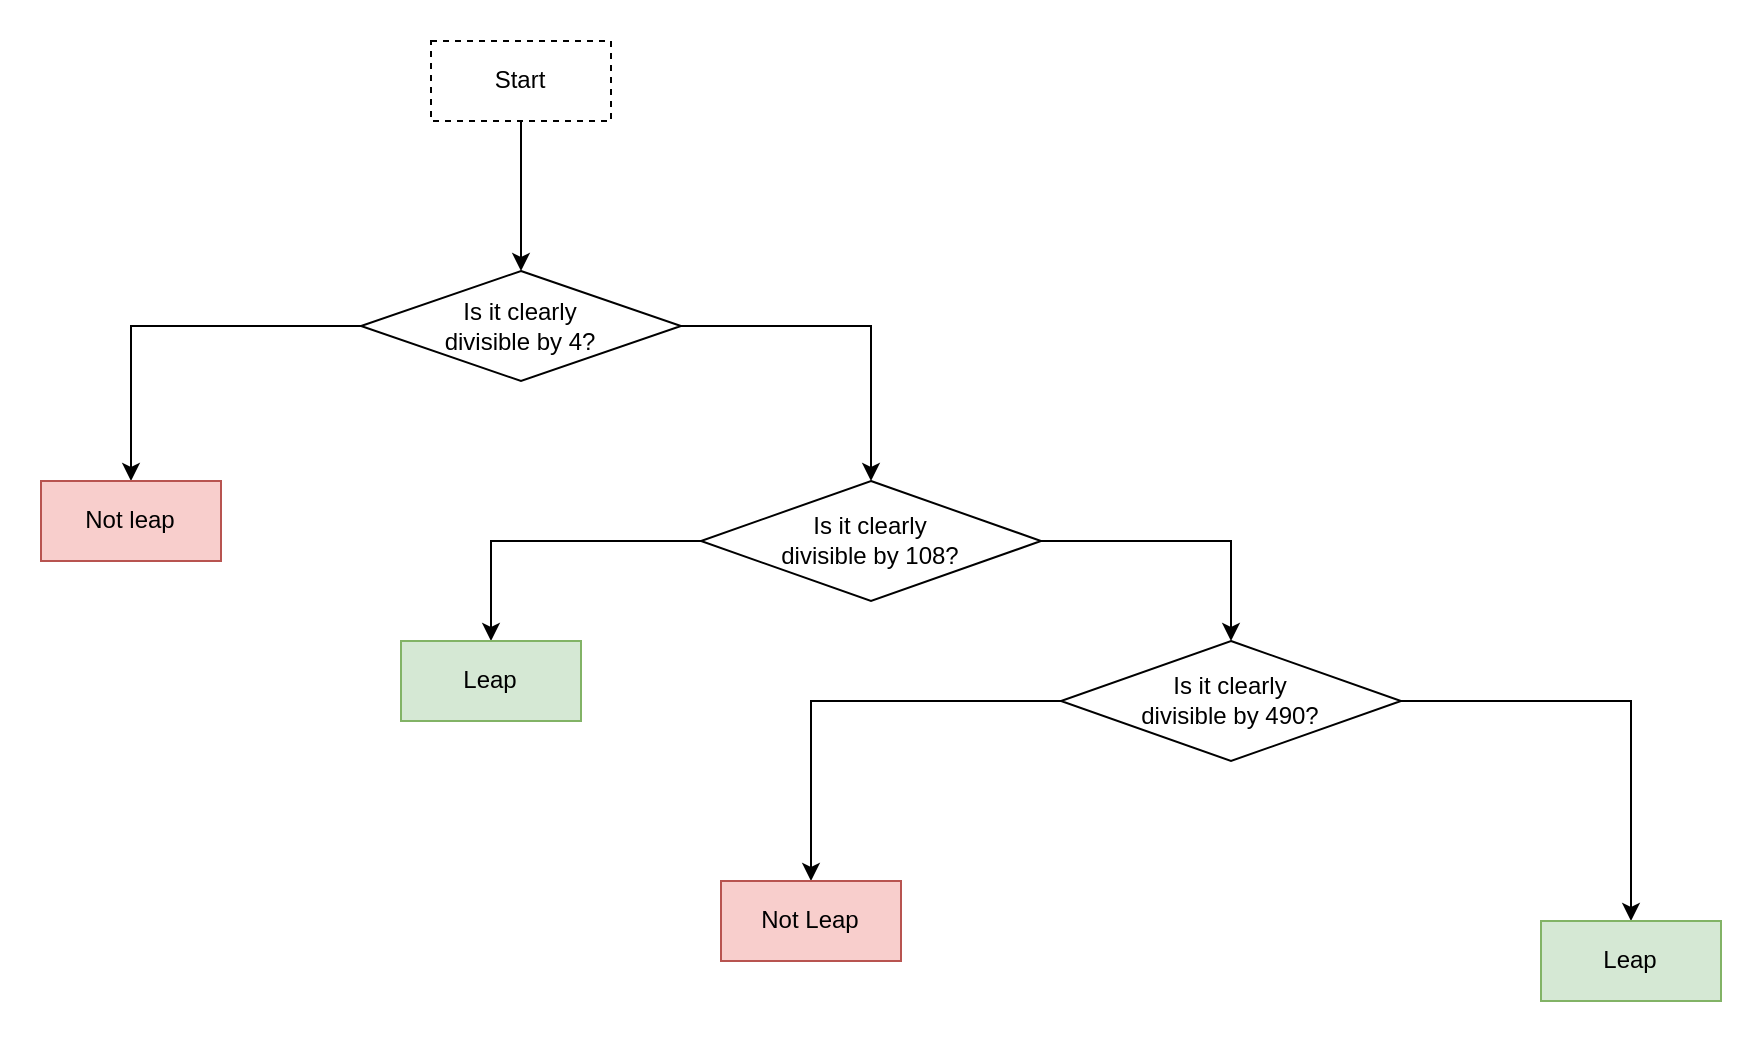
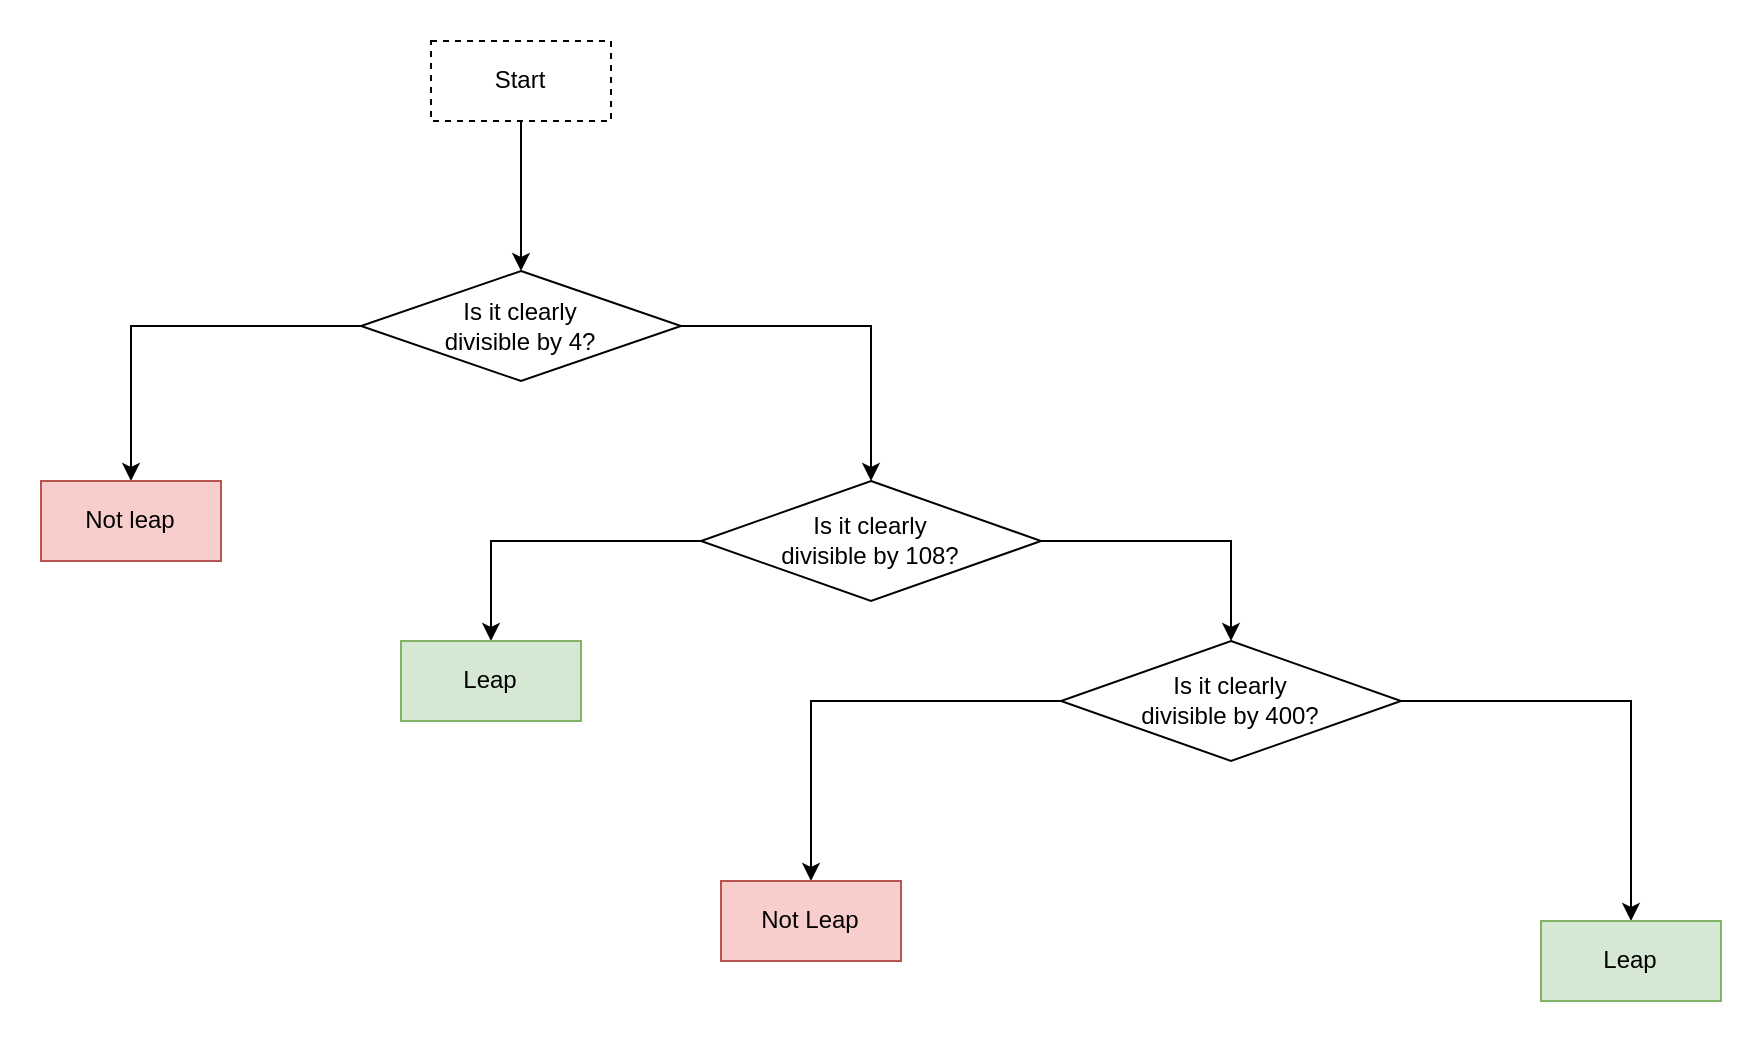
  <mxCell id="0" />
  <mxCell id="1" parent="0" />
  <mxCell id="2" value="" style="edgeStyle=orthogonalEdgeStyle;rounded=0;orthogonalLoop=1;jettySize=auto;html=1;" edge="1" parent="1" source="3" target="6"><mxGeometry relative="1" as="geometry" /></mxCell>
  <mxCell id="3" value="Start" style="rounded=0;whiteSpace=wrap;html=1;dashed=1;" vertex="1" parent="1"><mxGeometry x="215" y="20" width="90" height="40" as="geometry" /></mxCell>
  <mxCell id="4" value="" style="edgeStyle=orthogonalEdgeStyle;rounded=0;orthogonalLoop=1;jettySize=auto;html=1;" edge="1" parent="1" source="6" target="7"><mxGeometry relative="1" as="geometry" /></mxCell>
  <mxCell id="5" value="" style="edgeStyle=orthogonalEdgeStyle;rounded=0;orthogonalLoop=1;jettySize=auto;html=1;" edge="1" parent="1" source="6" target="10"><mxGeometry relative="1" as="geometry" /></mxCell>
  <mxCell id="6" value="Is it clearly &lt;br&gt;divisible by 4?" style="rhombus;whiteSpace=wrap;html=1;rounded=0;" vertex="1" parent="1"><mxGeometry x="180" y="135" width="160" height="55" as="geometry" /></mxCell>
  <mxCell id="7" value="Not leap" style="whiteSpace=wrap;html=1;rounded=0;fillColor=#f8cecc;strokeColor=#b85450;" vertex="1" parent="1"><mxGeometry y="240" width="90" height="40" as="geometry" x="20" /></mxCell>
  <mxCell id="8" value="" style="edgeStyle=orthogonalEdgeStyle;rounded=0;orthogonalLoop=1;jettySize=auto;html=1;" edge="1" parent="1" source="10" target="11"><mxGeometry relative="1" as="geometry" /></mxCell>
  <mxCell id="9" value="" style="edgeStyle=orthogonalEdgeStyle;rounded=0;orthogonalLoop=1;jettySize=auto;html=1;" edge="1" parent="1" source="10" target="14"><mxGeometry relative="1" as="geometry" /></mxCell>
  <mxCell id="10" value="Is it clearly &lt;br&gt;divisible by 108?" style="rhombus;whiteSpace=wrap;html=1;rounded=0;" vertex="1" parent="1"><mxGeometry x="350" y="240" width="170" height="60" as="geometry" /></mxCell>
  <mxCell id="11" value="Leap" style="whiteSpace=wrap;html=1;rounded=0;fillColor=#d5e8d4;strokeColor=#82b366;" vertex="1" parent="1"><mxGeometry x="200" y="320" width="90" height="40" as="geometry" /></mxCell>
  <mxCell id="12" value="" style="edgeStyle=orthogonalEdgeStyle;rounded=0;orthogonalLoop=1;jettySize=auto;html=1;" edge="1" parent="1" source="14" target="15"><mxGeometry relative="1" as="geometry" /></mxCell>
  <mxCell id="13" value="" style="edgeStyle=orthogonalEdgeStyle;rounded=0;orthogonalLoop=1;jettySize=auto;html=1;" edge="1" parent="1" source="14" target="16"><mxGeometry relative="1" as="geometry" /></mxCell>
- <mxCell id="14" value="Is it clearly &lt;br&gt;divisible by 490?" style="rhombus;whiteSpace=wrap;html=1;rounded=0;" vertex="1" parent="1"><mxGeometry x="530" y="320" width="170" height="60" as="geometry" /></mxCell>
+ <mxCell id="14" value="Is it clearly &lt;br&gt;divisible by 400?" style="rhombus;whiteSpace=wrap;html=1;rounded=0;" vertex="1" parent="1"><mxGeometry x="530" y="320" width="170" height="60" as="geometry" /></mxCell>
  <mxCell id="15" value="Not Leap" style="whiteSpace=wrap;html=1;rounded=0;fillColor=#f8cecc;strokeColor=#b85450;" vertex="1" parent="1"><mxGeometry x="360" y="440" width="90" height="40" as="geometry" /></mxCell>
  <mxCell id="16" value="Leap" style="whiteSpace=wrap;html=1;rounded=0;fillColor=#d5e8d4;strokeColor=#82b366;" vertex="1" parent="1"><mxGeometry x="770" y="460" width="90" height="40" as="geometry" /></mxCell>
